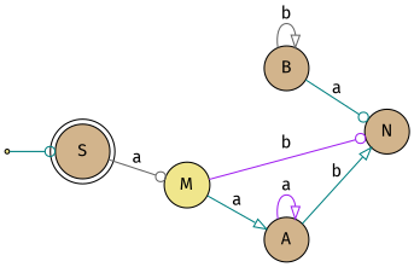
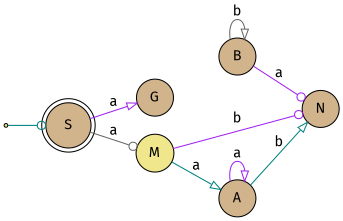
  digraph {
    fontname="Fira Sans"
    rankdir=LR
    node [fillcolor=tan fontname="Fira Sans" shape=circle style=filled]
    edge [arrowhead=onormal color=purple fontname="Fira Sans"]
    S [shape=doublecircle]
+   G
    M [fillcolor=khaki]
    qi [fillcolor=khaki shape=point]
    B
    N
    A
+   S -> G [label=a]
    S -> M [arrowhead=odot color=gray40 label=a]
    M -> N [arrowhead=odot label=b]
    M -> A [color=teal label=a]
    qi -> S [arrowhead=odot color=teal]
    B -> B [color=gray40 label=b]
-   B -> N [arrowhead=odot color=teal label=a]
+   B -> N [arrowhead=odot label=a]
    A -> N [color=teal label=b]
    A -> A [label=a]
  }
